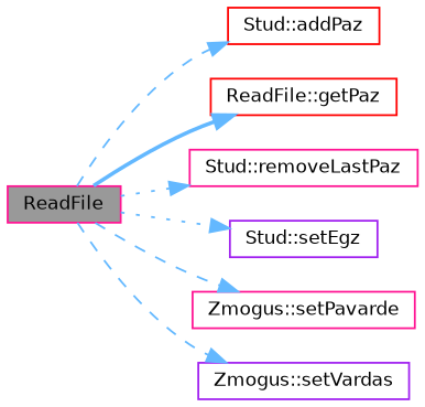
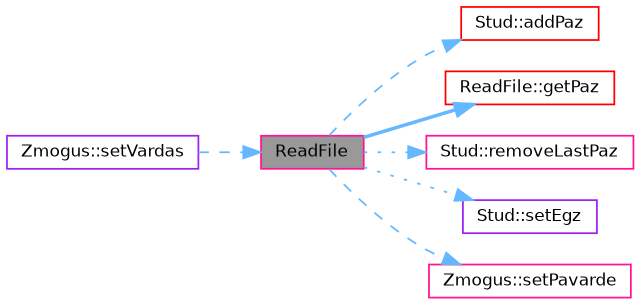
  digraph {
    rankdir=LR
    node [color=deeppink fillcolor=white fontname=Helvetica fontsize=10 shape=box style=filled]
    edge [color=steelblue1 fontname=Helvetica fontsize=10 labelfontname=Helvetica labelfontsize=10 style=dashed]
    n1 [fillcolor=grey60 fontcolor=black height=0.2 label=ReadFile width=0.4]
    n2 [color=red height=0.2 label="Stud::addPaz" width=0.4]
    n3 [color=red height=0.2 label="ReadFile::getPaz" width=0.4]
    n4 [height=0.2 label="Stud::removeLastPaz" width=0.4]
    n5 [color=purple height=0.2 label="Stud::setEgz" width=0.4]
    n6 [height=0.2 label="Zmogus::setPavarde" width=0.4]
    n7 [color=purple height=0.2 label="Zmogus::setVardas" width=0.4]
    n1 -> n2
    n1 -> n3 [style=bold]
    n1 -> n4 [style=dotted]
    n1 -> n5 [style=dotted]
    n1 -> n6
-   n1 -> n7
+   n7 -> n1
  }
